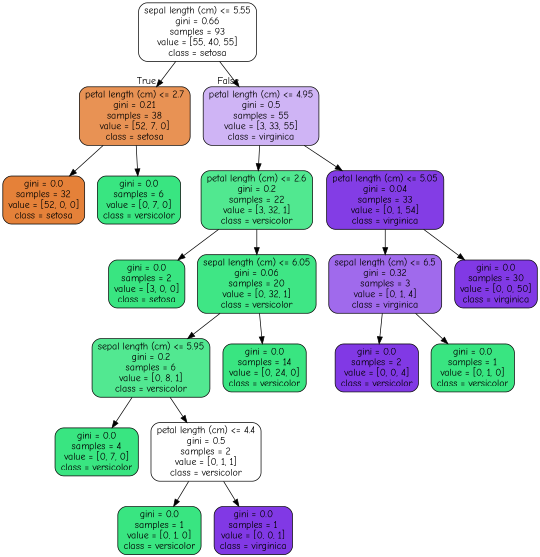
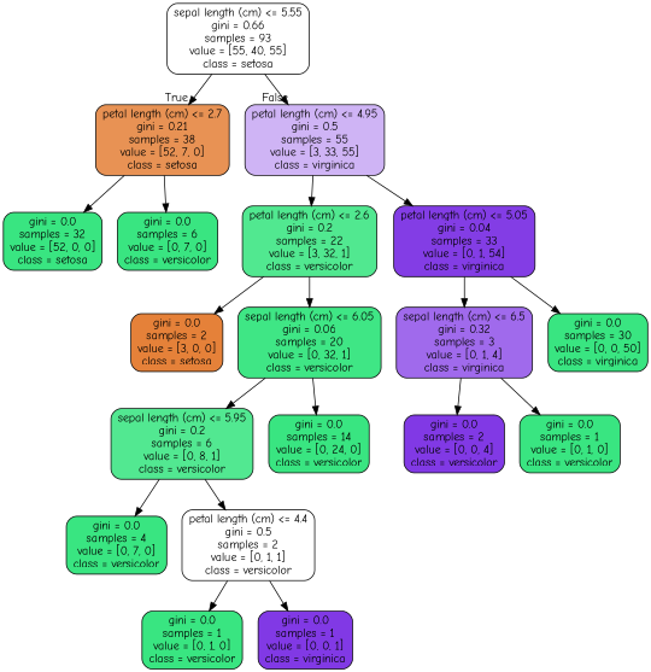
  digraph {
    fontname="Comic Neue"
    node [color=black fillcolor="#39e581" fontname="Comic Neue" shape=box style="filled, rounded"]
    edge [fontname="Comic Neue"]
    n1 [fillcolor="#ffffff" label="sepal length (cm) <= 5.55\ngini = 0.66\nsamples = 93\nvalue = [55, 40, 55]\nclass = setosa"]
    n2 [fillcolor="#e89254" label="petal length (cm) <= 2.7\ngini = 0.21\nsamples = 38\nvalue = [52, 7, 0]\nclass = setosa"]
    n3 [fillcolor="#cfb4f5" label="petal length (cm) <= 4.95\ngini = 0.5\nsamples = 55\nvalue = [3, 33, 55]\nclass = virginica"]
-   n4 [fillcolor="#e58139" label="gini = 0.0\nsamples = 32\nvalue = [52, 0, 0]\nclass = setosa"]
+   n4 [label="gini = 0.0\nsamples = 32\nvalue = [52, 0, 0]\nclass = setosa"]
    n5 [label="gini = 0.0\nsamples = 6\nvalue = [0, 7, 0]\nclass = versicolor"]
    n6 [fillcolor="#51e890" label="petal length (cm) <= 2.6\ngini = 0.2\nsamples = 22\nvalue = [3, 32, 1]\nclass = versicolor"]
    n7 [fillcolor="#833de5" label="petal length (cm) <= 5.05\ngini = 0.04\nsamples = 33\nvalue = [0, 1, 54]\nclass = virginica"]
-   n8 [label="gini = 0.0\nsamples = 2\nvalue = [3, 0, 0]\nclass = setosa"]
+   n8 [fillcolor="#e58139" label="gini = 0.0\nsamples = 2\nvalue = [3, 0, 0]\nclass = setosa"]
    n9 [fillcolor="#3fe685" label="sepal length (cm) <= 6.05\ngini = 0.06\nsamples = 20\nvalue = [0, 32, 1]\nclass = versicolor"]
    n10 [fillcolor="#a06aec" label="sepal length (cm) <= 6.5\ngini = 0.32\nsamples = 3\nvalue = [0, 1, 4]\nclass = virginica"]
-   n11 [fillcolor="#8139e5" label="gini = 0.0\nsamples = 30\nvalue = [0, 0, 50]\nclass = virginica"]
+   n11 [label="gini = 0.0\nsamples = 30\nvalue = [0, 0, 50]\nclass = virginica"]
    n12 [fillcolor="#52e891" label="sepal length (cm) <= 5.95\ngini = 0.2\nsamples = 6\nvalue = [0, 8, 1]\nclass = versicolor"]
    n13 [label="gini = 0.0\nsamples = 14\nvalue = [0, 24, 0]\nclass = versicolor"]
    n14 [label="gini = 0.0\nsamples = 4\nvalue = [0, 7, 0]\nclass = versicolor"]
    n15 [fillcolor="#ffffff" label="petal length (cm) <= 4.4\ngini = 0.5\nsamples = 2\nvalue = [0, 1, 1]\nclass = versicolor"]
    n16 [label="gini = 0.0\nsamples = 1\nvalue = [0, 1, 0]\nclass = versicolor"]
    n17 [fillcolor="#8139e5" label="gini = 0.0\nsamples = 1\nvalue = [0, 0, 1]\nclass = virginica"]
    n18 [fillcolor="#8139e5" label="gini = 0.0\nsamples = 2\nvalue = [0, 0, 4]\nclass = versicolor"]
    n19 [label="gini = 0.0\nsamples = 1\nvalue = [0, 1, 0]\nclass = versicolor"]
    n1 -> n2 [headlabel=True labelangle=45 labeldistance=2.5]
    n1 -> n3 [headlabel=False labelangle=-45 labeldistance=2.5]
    n2 -> n4
    n2 -> n5
    n3 -> n6
    n3 -> n7
    n6 -> n8
    n6 -> n9
    n7 -> n10
    n7 -> n11
    n9 -> n12
    n9 -> n13
    n10 -> n18
    n10 -> n19
    n12 -> n14
    n12 -> n15
    n15 -> n16
    n15 -> n17
  }
